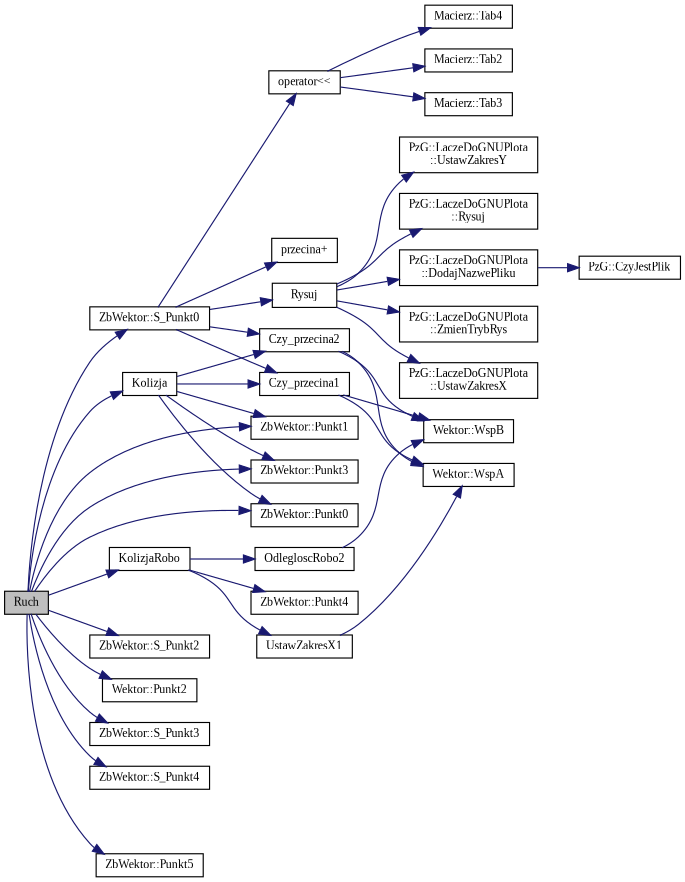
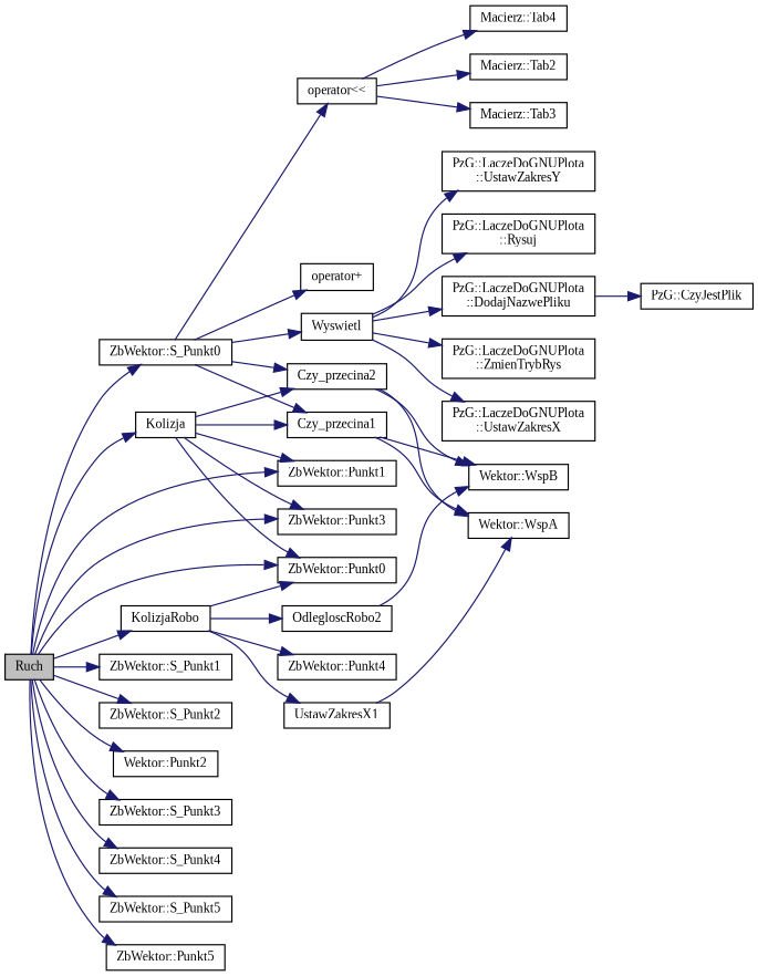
  digraph {
    fontname="Liberation Serif"
    rankdir=LR
    node [color=black fillcolor=white fontname="Liberation Serif" fontsize=10 shape=record style=filled]
    edge [color=midnightblue fontname="Liberation Serif" fontsize=10 labelfontname=Helvetica labelfontsize=10 style=solid]
    n1 [fillcolor=grey75 fontcolor=black height=0.2 label=Ruch width=0.4]
    n2 [height=0.2 label="ZbWektor::Punkt0" width=0.4]
    n3 [height=0.2 label="ZbWektor::S_Punkt0" width=0.4]
    n4 [height=0.2 label=Kolizja width=0.4]
    n5 [height=0.2 label="ZbWektor::Punkt1" width=0.4]
    n6 [height=0.2 label="ZbWektor::Punkt3" width=0.4]
    n7 [height=0.2 label=KolizjaRobo width=0.4]
+   n8 [height=0.2 label="ZbWektor::S_Punkt1" width=0.4]
    n9 [height=0.2 label="ZbWektor::S_Punkt2" width=0.4]
    n10 [height=0.2 label="Wektor::Punkt2" width=0.4]
    n11 [height=0.2 label="ZbWektor::S_Punkt3" width=0.4]
    n12 [height=0.2 label="ZbWektor::S_Punkt4" width=0.4]
+   n13 [height=0.2 label="ZbWektor::S_Punkt5" width=0.4]
    n14 [height=0.2 label="ZbWektor::Punkt5" width=0.4]
    n15 [height=0.2 label="ZbWektor::Punkt4" width=0.4]
    n16 [height=0.2 label="operator\<\<" width=0.4]
-   n17 [height=0.2 label="przecina+" width=0.4]
-   n18 [height=0.2 label=Rysuj width=0.4]
+   n17 [height=0.2 label="operator+" width=0.4]
+   n18 [height=0.2 label=Wyswietl width=0.4]
    n19 [height=0.2 label=Czy_przecina1 width=0.4]
    n20 [height=0.2 label=Czy_przecina2 width=0.4]
    n21 [height=0.2 label=UstawZakresX1 width=0.4]
    n22 [height=0.2 label=OdlegloscRobo2 width=0.4]
    n23 [height=0.2 label="Macierz::Tab2" width=0.4]
    n24 [height=0.2 label="Macierz::Tab3" width=0.4]
    n25 [height=0.2 label="Macierz::Tab4" width=0.4]
    n26 [height=0.2 label="PzG::LaczeDoGNUPlota\l::DodajNazwePliku" width=0.4]
    n27 [height=0.2 label="PzG::LaczeDoGNUPlota\l::ZmienTrybRys" width=0.4]
    n28 [height=0.2 label="PzG::LaczeDoGNUPlota\l::UstawZakresX" width=0.4]
    n29 [height=0.2 label="PzG::LaczeDoGNUPlota\l::UstawZakresY" width=0.4]
    n30 [height=0.2 label="PzG::LaczeDoGNUPlota\l::Rysuj" width=0.4]
    n31 [height=0.2 label="Wektor::WspA" width=0.4]
    n32 [height=0.2 label="Wektor::WspB" width=0.4]
    n33 [height=0.2 label="PzG::CzyJestPlik" width=0.4]
    n1 -> n2
    n1 -> n3
    n1 -> n4
    n1 -> n5
    n1 -> n6
    n1 -> n7
+   n1 -> n8
    n1 -> n9
    n1 -> n10
    n1 -> n11
    n1 -> n12
+   n1 -> n13
    n1 -> n14
    n3 -> n16
    n3 -> n17
    n3 -> n18
    n3 -> n19
    n3 -> n20
    n4 -> n2
    n4 -> n5
    n4 -> n6
    n4 -> n19
    n4 -> n20
+   n7 -> n2
    n7 -> n15
    n7 -> n21
    n7 -> n22
    n16 -> n23
    n16 -> n24
    n16 -> n25
    n18 -> n26
    n18 -> n27
    n18 -> n28
    n18 -> n29
    n18 -> n30
    n19 -> n31
    n19 -> n32
    n20 -> n31
    n20 -> n32
    n21 -> n31
    n22 -> n32
    n26 -> n33
  }
